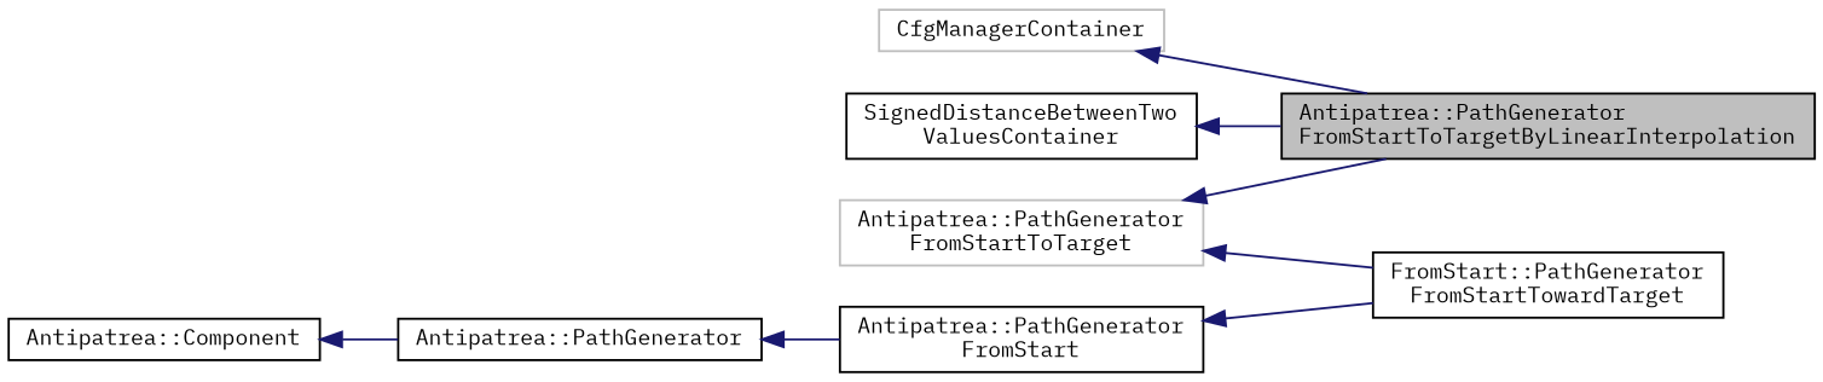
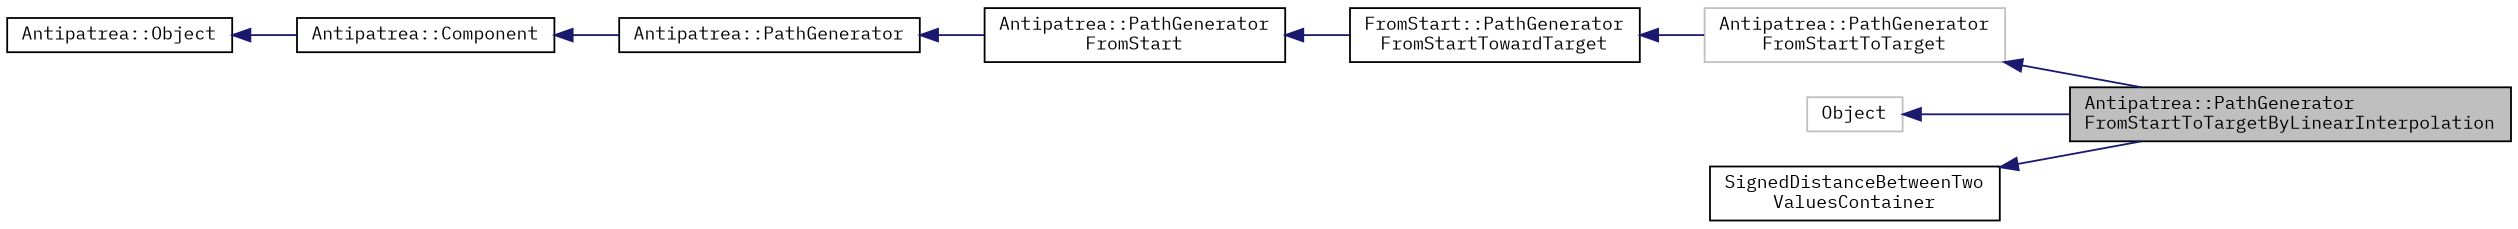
  digraph {
    fontname="IBM Plex Mono"
    rankdir=LR
    node [color=black fontname="IBM Plex Mono" fontsize=10 shape=record]
    edge [color=midnightblue dir=back fontname="IBM Plex Mono" fontsize=10 labelfontname=Helvetica labelfontsize=10 style=solid]
    n1 [fillcolor=grey75 fontcolor=black height=0.2 label="Antipatrea::PathGenerator\lFromStartToTargetByLinearInterpolation" style=filled width=0.4]
    n2 [color=grey75 height=0.2 label="Antipatrea::PathGenerator\lFromStartToTarget" width=0.4]
    n3 [height=0.2 label="FromStart::PathGenerator\lFromStartTowardTarget" width=0.4]
    n4 [height=0.2 label="Antipatrea::PathGenerator\lFromStart" width=0.4]
    n5 [height=0.2 label="Antipatrea::PathGenerator" width=0.4]
    n6 [height=0.2 label="Antipatrea::Component" width=0.4]
-   n8 [color=grey75 height=0.2 label=CfgManagerContainer width=0.4]
+   n7 [height=0.2 label="Antipatrea::Object" width=0.4]
+   n8 [color=grey75 height=0.2 label=Object width=0.4]
    n9 [height=0.2 label="SignedDistanceBetweenTwo\lValuesContainer" width=0.4]
    n2 -> n1
-   n2 -> n3
+   n3 -> n2
    n4 -> n3
    n5 -> n4
    n6 -> n5
+   n7 -> n6
    n8 -> n1
    n9 -> n1
  }
